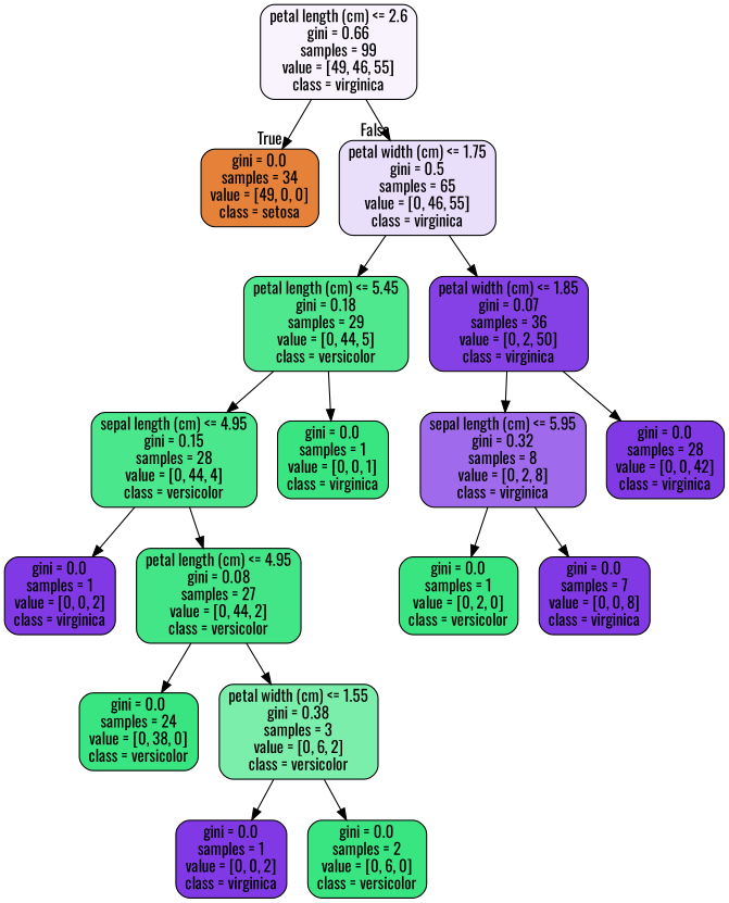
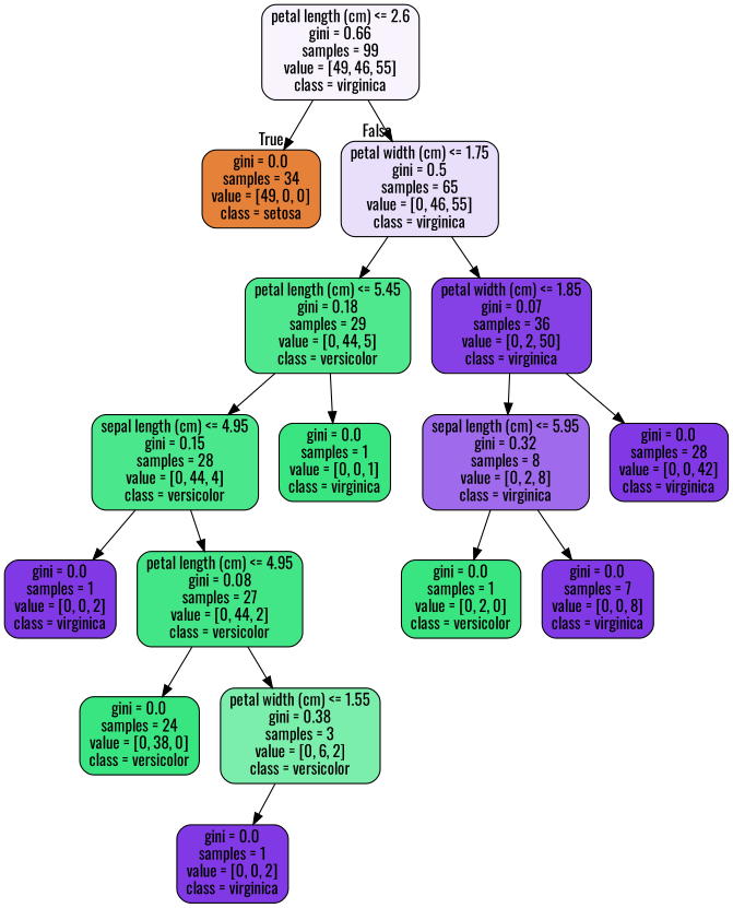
  digraph {
    fontname=Oswald
    node [color=black fillcolor="#39e581" fontname=Oswald shape=box style="filled, rounded"]
    edge [fontname=Oswald]
    n1 [fillcolor="#f8f3fd" label="petal length (cm) <= 2.6\ngini = 0.66\nsamples = 99\nvalue = [49, 46, 55]\nclass = virginica"]
    n2 [fillcolor="#e58139" label="gini = 0.0\nsamples = 34\nvalue = [49, 0, 0]\nclass = setosa"]
    n3 [fillcolor="#eadffb" label="petal width (cm) <= 1.75\ngini = 0.5\nsamples = 65\nvalue = [0, 46, 55]\nclass = virginica"]
    n4 [fillcolor="#50e88f" label="petal length (cm) <= 5.45\ngini = 0.18\nsamples = 29\nvalue = [0, 44, 5]\nclass = versicolor"]
    n5 [fillcolor="#8641e6" label="petal width (cm) <= 1.85\ngini = 0.07\nsamples = 36\nvalue = [0, 2, 50]\nclass = virginica"]
    n6 [fillcolor="#4be78c" label="sepal length (cm) <= 4.95\ngini = 0.15\nsamples = 28\nvalue = [0, 44, 4]\nclass = versicolor"]
    n7 [label="gini = 0.0\nsamples = 1\nvalue = [0, 0, 1]\nclass = virginica"]
    n8 [fillcolor="#a06aec" label="sepal length (cm) <= 5.95\ngini = 0.32\nsamples = 8\nvalue = [0, 2, 8]\nclass = virginica"]
    n9 [fillcolor="#8139e5" label="gini = 0.0\nsamples = 28\nvalue = [0, 0, 42]\nclass = virginica"]
    n10 [fillcolor="#8139e5" label="gini = 0.0\nsamples = 1\nvalue = [0, 0, 2]\nclass = virginica"]
    n11 [fillcolor="#42e687" label="petal length (cm) <= 4.95\ngini = 0.08\nsamples = 27\nvalue = [0, 44, 2]\nclass = versicolor"]
    n12 [label="gini = 0.0\nsamples = 24\nvalue = [0, 38, 0]\nclass = versicolor"]
    n13 [fillcolor="#7beeab" label="petal width (cm) <= 1.55\ngini = 0.38\nsamples = 3\nvalue = [0, 6, 2]\nclass = versicolor"]
    n14 [fillcolor="#8139e5" label="gini = 0.0\nsamples = 1\nvalue = [0, 0, 2]\nclass = virginica"]
-   n15 [label="gini = 0.0\nsamples = 2\nvalue = [0, 6, 0]\nclass = versicolor"]
    n16 [label="gini = 0.0\nsamples = 1\nvalue = [0, 2, 0]\nclass = versicolor"]
    n17 [fillcolor="#8139e5" label="gini = 0.0\nsamples = 7\nvalue = [0, 0, 8]\nclass = virginica"]
    n1 -> n2 [headlabel=True labelangle=45 labeldistance=2.5]
    n1 -> n3 [headlabel=False labelangle=-45 labeldistance=2.5]
    n3 -> n4
    n3 -> n5
    n4 -> n6
    n4 -> n7
    n5 -> n8
    n5 -> n9
    n6 -> n10
    n6 -> n11
    n8 -> n16
    n8 -> n17
    n11 -> n12
    n11 -> n13
    n13 -> n14
-   n13 -> n15
  }
